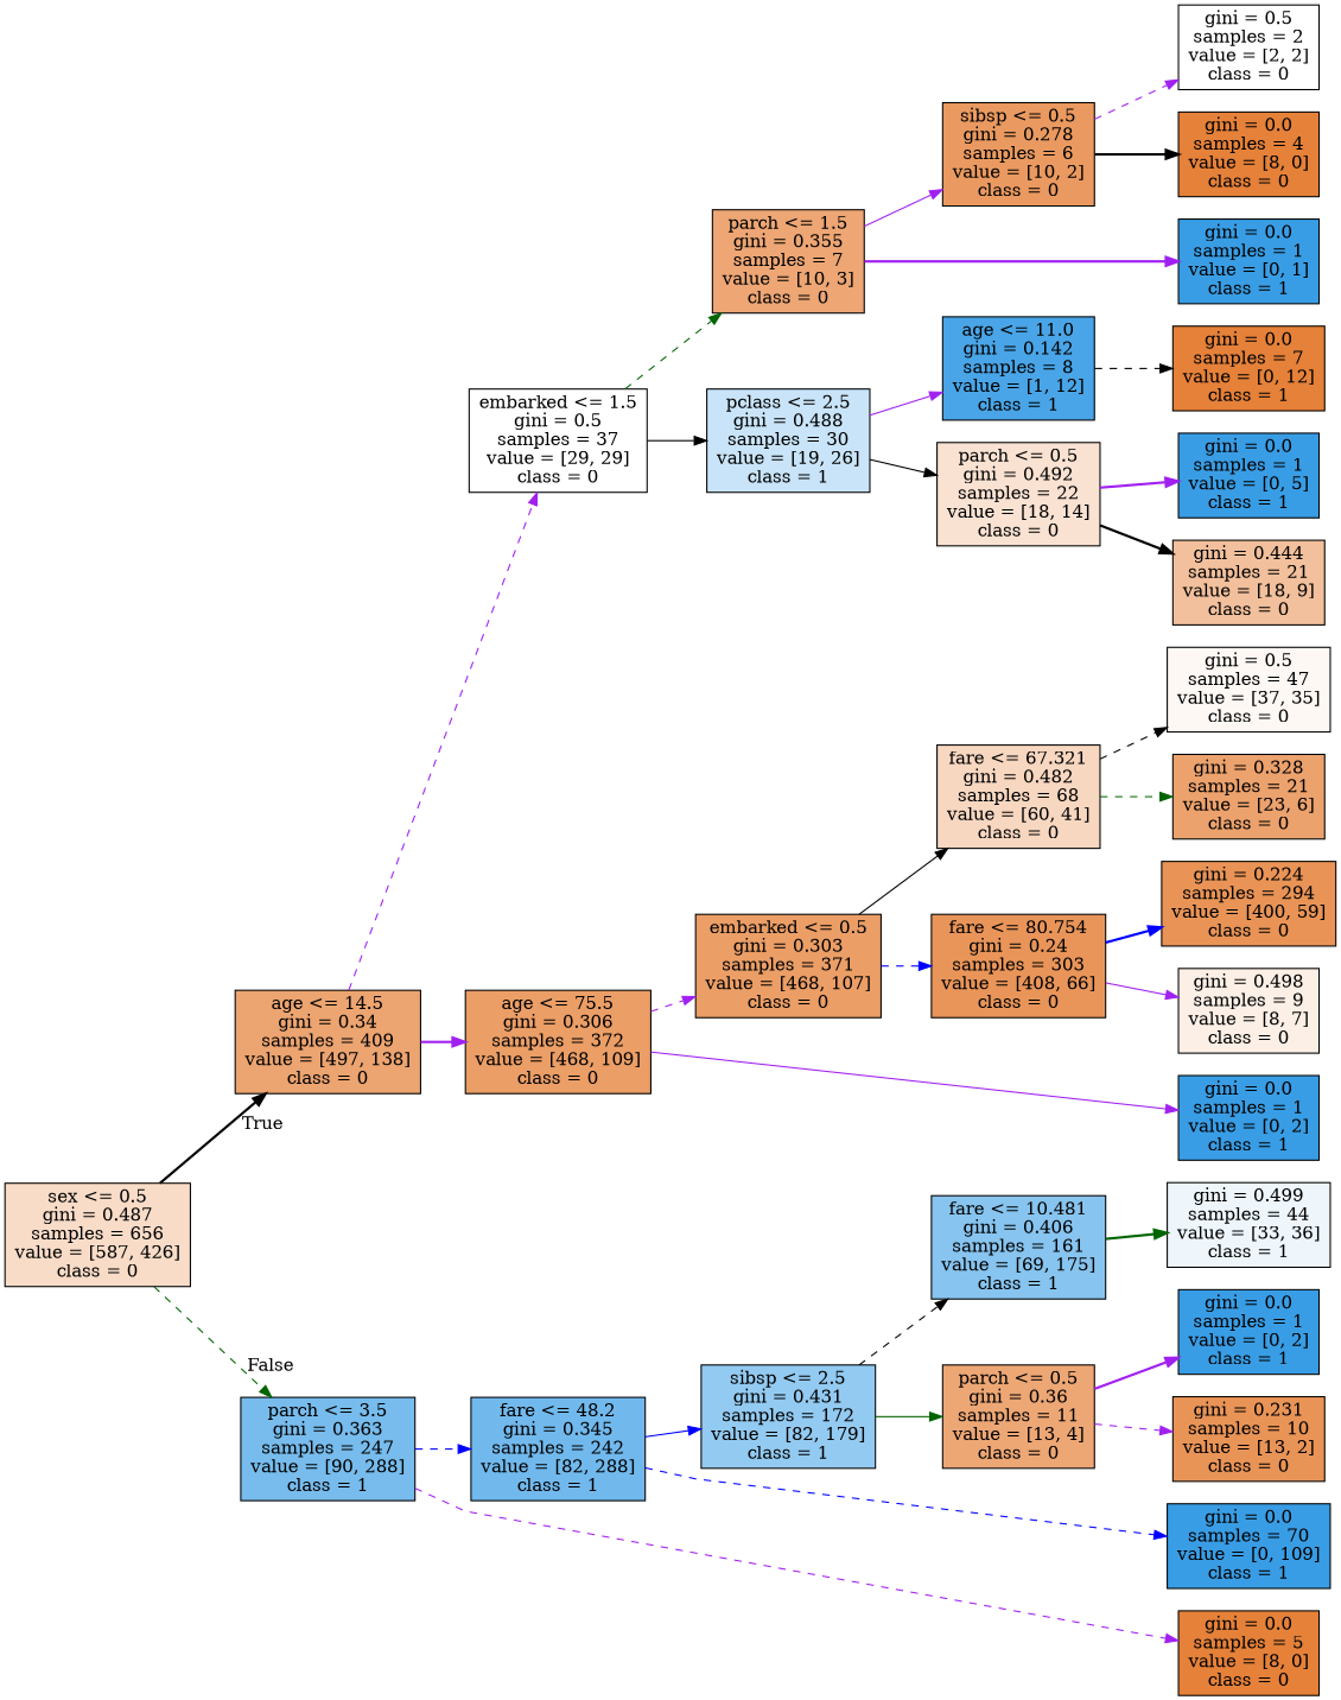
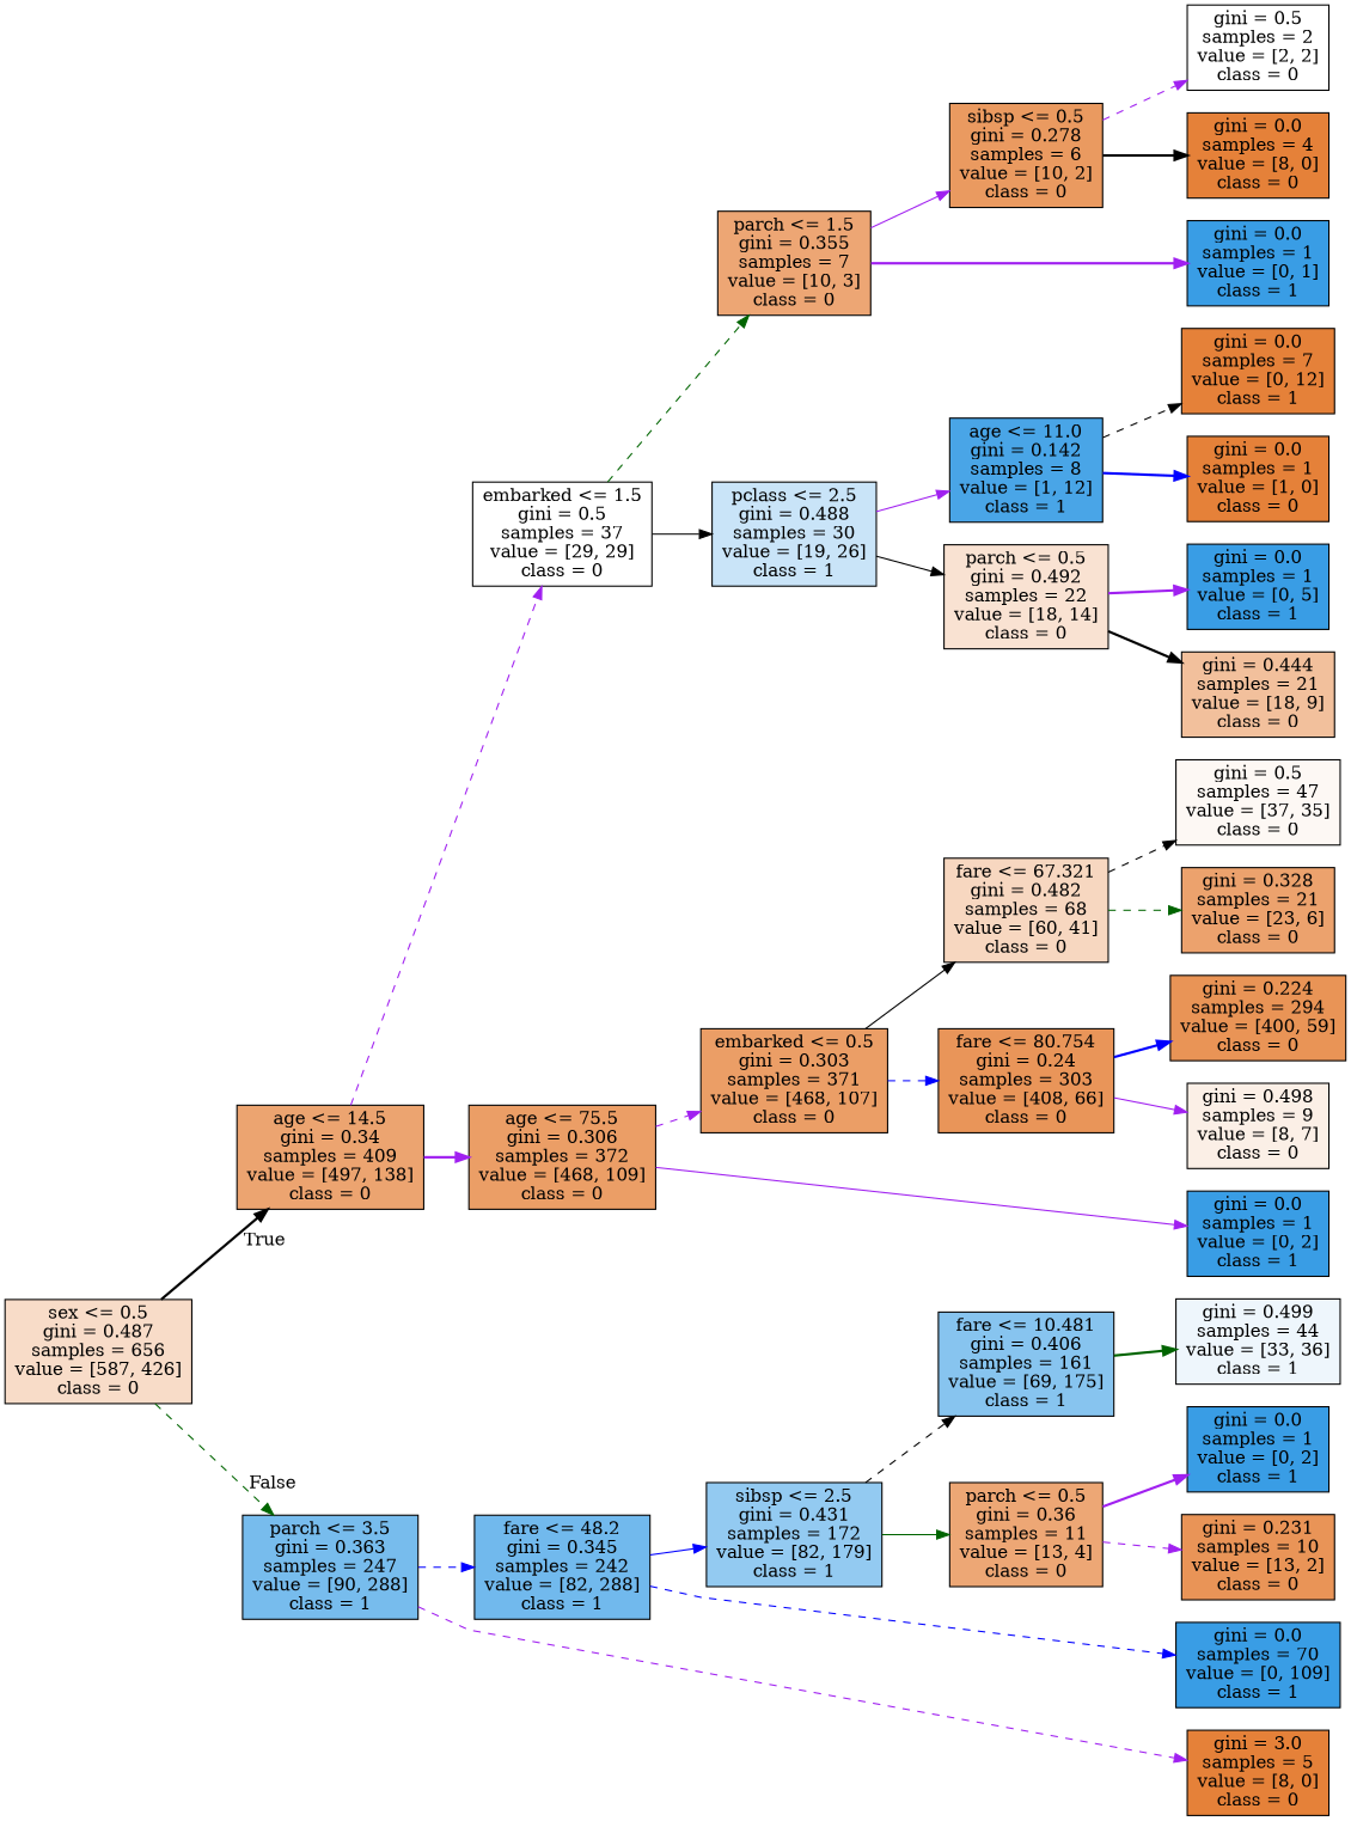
  digraph {
    rankdir=LR
    ranksep=equally
    splines=polyline
    node [color=black fillcolor="#399de5ff" shape=box style=filled]
    edge [color=purple style=dashed]
    n1 [fillcolor="#e5813946" label="sex <= 0.5\ngini = 0.487\nsamples = 656\nvalue = [587, 426]\nclass = 0"]
    n2 [fillcolor="#e58139b8" label="age <= 14.5\ngini = 0.34\nsamples = 409\nvalue = [497, 138]\nclass = 0"]
    n3 [fillcolor="#399de5af" label="parch <= 3.5\ngini = 0.363\nsamples = 247\nvalue = [90, 288]\nclass = 1"]
    n4 [fillcolor="#e5813900" label="embarked <= 1.5\ngini = 0.5\nsamples = 37\nvalue = [29, 29]\nclass = 0"]
    n5 [fillcolor="#e58139c4" label="age <= 75.5\ngini = 0.306\nsamples = 372\nvalue = [468, 109]\nclass = 0"]
    n6 [fillcolor="#399de5b6" label="fare <= 48.2\ngini = 0.345\nsamples = 242\nvalue = [82, 288]\nclass = 1"]
    n7 [fillcolor="#e58139b3" label="parch <= 1.5\ngini = 0.355\nsamples = 7\nvalue = [10, 3]\nclass = 0"]
    n8 [fillcolor="#399de545" label="pclass <= 2.5\ngini = 0.488\nsamples = 30\nvalue = [19, 26]\nclass = 1"]
    n9 [fillcolor="#e58139c5" label="embarked <= 0.5\ngini = 0.303\nsamples = 371\nvalue = [468, 107]\nclass = 0"]
    n10 [fillcolor="#399de58a" label="sibsp <= 2.5\ngini = 0.431\nsamples = 172\nvalue = [82, 179]\nclass = 1"]
    n11 [fillcolor="#e58139cc" label="sibsp <= 0.5\ngini = 0.278\nsamples = 6\nvalue = [10, 2]\nclass = 0"]
    n12 [fillcolor="#399de5ea" label="age <= 11.0\ngini = 0.142\nsamples = 8\nvalue = [1, 12]\nclass = 1"]
    n13 [fillcolor="#e5813939" label="parch <= 0.5\ngini = 0.492\nsamples = 22\nvalue = [18, 14]\nclass = 0"]
    n14 [fillcolor="#e5813951" label="fare <= 67.321\ngini = 0.482\nsamples = 68\nvalue = [60, 41]\nclass = 0"]
    n15 [fillcolor="#e58139d6" label="fare <= 80.754\ngini = 0.24\nsamples = 303\nvalue = [408, 66]\nclass = 0"]
    n16 [fillcolor="#399de59a" label="fare <= 10.481\ngini = 0.406\nsamples = 161\nvalue = [69, 175]\nclass = 1"]
    n17 [fillcolor="#e58139b1" label="parch <= 0.5\ngini = 0.36\nsamples = 11\nvalue = [13, 4]\nclass = 0"]
    n18 [fillcolor="#e5813900" label="gini = 0.5\nsamples = 2\nvalue = [2, 2]\nclass = 0"]
    n19 [fillcolor="#e58139ff" label="gini = 0.0\nsamples = 4\nvalue = [8, 0]\nclass = 0"]
    n20 [label="gini = 0.0\nsamples = 1\nvalue = [0, 1]\nclass = 1"]
    n21 [fillcolor="#e58139ff" label="gini = 0.0\nsamples = 7\nvalue = [0, 12]\nclass = 1"]
+   n22 [fillcolor="#e58139ff" label="gini = 0.0\nsamples = 1\nvalue = [1, 0]\nclass = 0"]
    n23 [label="gini = 0.0\nsamples = 1\nvalue = [0, 5]\nclass = 1"]
    n24 [fillcolor="#e581397f" label="gini = 0.444\nsamples = 21\nvalue = [18, 9]\nclass = 0"]
    n25 [fillcolor="#e581390e" label="gini = 0.5\nsamples = 47\nvalue = [37, 35]\nclass = 0"]
    n26 [fillcolor="#e58139bc" label="gini = 0.328\nsamples = 21\nvalue = [23, 6]\nclass = 0"]
    n27 [fillcolor="#e58139d9" label="gini = 0.224\nsamples = 294\nvalue = [400, 59]\nclass = 0"]
    n28 [fillcolor="#e5813920" label="gini = 0.498\nsamples = 9\nvalue = [8, 7]\nclass = 0"]
    n29 [label="gini = 0.0\nsamples = 1\nvalue = [0, 2]\nclass = 1"]
    n30 [fillcolor="#399de515" label="gini = 0.499\nsamples = 44\nvalue = [33, 36]\nclass = 1"]
    n31 [label="gini = 0.0\nsamples = 1\nvalue = [0, 2]\nclass = 1"]
    n32 [fillcolor="#e58139d8" label="gini = 0.231\nsamples = 10\nvalue = [13, 2]\nclass = 0"]
    n33 [label="gini = 0.0\nsamples = 70\nvalue = [0, 109]\nclass = 1"]
-   n34 [fillcolor="#e58139ff" label="gini = 0.0\nsamples = 5\nvalue = [8, 0]\nclass = 0"]
+   n34 [fillcolor="#e58139ff" label="gini = 3.0\nsamples = 5\nvalue = [8, 0]\nclass = 0"]
    subgraph sub_1 {
      rank=same
      n1
    }
    subgraph sub_2 {
      rank=same
      n2
      n3
    }
    subgraph sub_3 {
      rank=same
      n4
      n5
      n6
    }
    subgraph sub_4 {
      rank=same
      n7
      n8
      n9
      n10
    }
    subgraph sub_5 {
      rank=same
      n11
      n12
      n13
      n14
      n15
      n16
      n17
    }
    subgraph sub_6 {
      rank=same
      n18
      n19
      n20
      n21
+     n22
      n23
      n24
      n25
      n26
      n27
      n28
      n29
      n30
      n31
      n32
      n33
      n34
    }
    n1 -> n2 [color=black headlabel=True labelangle=45 labeldistance=2.5 style=bold]
    n1 -> n3 [color=darkgreen headlabel=False labelangle=-45 labeldistance=2.5]
    n2 -> n4
    n2 -> n5 [style=bold]
    n3 -> n6 [color=blue]
    n3 -> n34
    n4 -> n7 [color=darkgreen]
    n4 -> n8 [color=black style=solid]
    n5 -> n9
    n5 -> n29 [style=solid]
    n6 -> n10 [color=blue style=solid]
    n6 -> n33 [color=blue]
    n7 -> n11 [style=solid]
    n7 -> n20 [style=bold]
    n8 -> n12 [style=solid]
    n8 -> n13 [color=black style=solid]
    n9 -> n14 [color=black style=solid]
    n9 -> n15 [color=blue]
    n10 -> n16 [color=black]
    n10 -> n17 [color=darkgreen style=solid]
    n11 -> n18
    n11 -> n19 [color=black style=bold]
    n12 -> n21 [color=black]
+   n12 -> n22 [color=blue style=bold]
    n13 -> n23 [style=bold]
    n13 -> n24 [color=black style=bold]
    n14 -> n25 [color=black]
    n14 -> n26 [color=darkgreen]
    n15 -> n27 [color=blue style=bold]
    n15 -> n28 [style=solid]
    n16 -> n30 [color=darkgreen style=bold]
    n17 -> n31 [style=bold]
    n17 -> n32
  }
